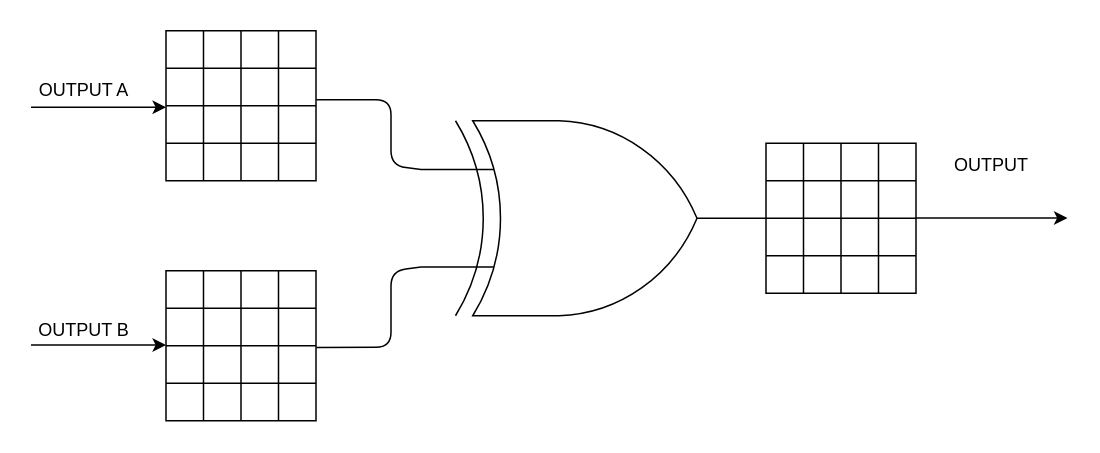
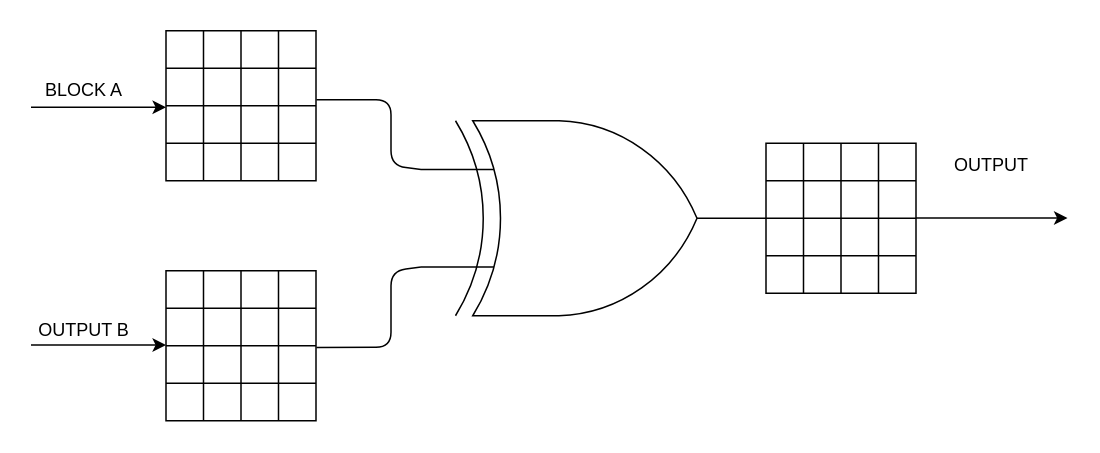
  <mxCell id="0" />
  <mxCell id="1" parent="0" />
  <mxCell id="2" value="" style="shape=table;html=1;whiteSpace=wrap;startSize=0;container=1;collapsible=0;childLayout=tableLayout;" vertex="1" parent="1"><mxGeometry x="110" y="20" width="100" height="100" as="geometry" /></mxCell>
  <mxCell id="3" value="" style="shape=partialRectangle;html=1;whiteSpace=wrap;collapsible=0;dropTarget=0;pointerEvents=0;fillColor=none;top=0;left=0;bottom=0;right=0;points=[[0,0.5],[1,0.5]];portConstraint=eastwest;" vertex="1" parent="2"><mxGeometry width="100" height="25" as="geometry" /></mxCell>
  <mxCell id="4" value="" style="shape=partialRectangle;html=1;whiteSpace=wrap;connectable=0;overflow=hidden;fillColor=none;top=0;left=0;bottom=0;right=0;" vertex="1" parent="3"><mxGeometry width="25" height="25" as="geometry" /></mxCell>
  <mxCell id="5" value="" style="shape=partialRectangle;html=1;whiteSpace=wrap;connectable=0;overflow=hidden;fillColor=none;top=0;left=0;bottom=0;right=0;" vertex="1" parent="3"><mxGeometry x="25" width="25" height="25" as="geometry" /></mxCell>
  <mxCell id="6" value="" style="shape=partialRectangle;html=1;whiteSpace=wrap;connectable=0;overflow=hidden;fillColor=none;top=0;left=0;bottom=0;right=0;" vertex="1" parent="3"><mxGeometry x="50" width="25" height="25" as="geometry" /></mxCell>
  <mxCell id="7" value="" style="shape=partialRectangle;html=1;whiteSpace=wrap;connectable=0;overflow=hidden;fillColor=none;top=0;left=0;bottom=0;right=0;" vertex="1" parent="3"><mxGeometry x="75" width="25" height="25" as="geometry" /></mxCell>
  <mxCell id="8" value="" style="shape=partialRectangle;html=1;whiteSpace=wrap;collapsible=0;dropTarget=0;pointerEvents=0;fillColor=none;top=0;left=0;bottom=0;right=0;points=[[0,0.5],[1,0.5]];portConstraint=eastwest;" vertex="1" parent="2"><mxGeometry y="25" width="100" height="25" as="geometry" /></mxCell>
  <mxCell id="9" value="" style="shape=partialRectangle;html=1;whiteSpace=wrap;connectable=0;overflow=hidden;fillColor=none;top=0;left=0;bottom=0;right=0;" vertex="1" parent="8"><mxGeometry width="25" height="25" as="geometry" /></mxCell>
  <mxCell id="10" value="" style="shape=partialRectangle;html=1;whiteSpace=wrap;connectable=0;overflow=hidden;fillColor=none;top=0;left=0;bottom=0;right=0;" vertex="1" parent="8"><mxGeometry x="25" width="25" height="25" as="geometry" /></mxCell>
  <mxCell id="11" value="" style="shape=partialRectangle;html=1;whiteSpace=wrap;connectable=0;overflow=hidden;fillColor=none;top=0;left=0;bottom=0;right=0;" vertex="1" parent="8"><mxGeometry x="50" width="25" height="25" as="geometry" /></mxCell>
  <mxCell id="12" value="" style="shape=partialRectangle;html=1;whiteSpace=wrap;connectable=0;overflow=hidden;fillColor=none;top=0;left=0;bottom=0;right=0;" vertex="1" parent="8"><mxGeometry x="75" width="25" height="25" as="geometry" /></mxCell>
  <mxCell id="13" value="" style="shape=partialRectangle;html=1;whiteSpace=wrap;collapsible=0;dropTarget=0;pointerEvents=0;fillColor=none;top=0;left=0;bottom=0;right=0;points=[[0,0.5],[1,0.5]];portConstraint=eastwest;" vertex="1" parent="2"><mxGeometry y="50" width="100" height="25" as="geometry" /></mxCell>
  <mxCell id="14" value="" style="shape=partialRectangle;html=1;whiteSpace=wrap;connectable=0;overflow=hidden;fillColor=none;top=0;left=0;bottom=0;right=0;" vertex="1" parent="13"><mxGeometry width="25" height="25" as="geometry" /></mxCell>
  <mxCell id="15" value="" style="shape=partialRectangle;html=1;whiteSpace=wrap;connectable=0;overflow=hidden;fillColor=none;top=0;left=0;bottom=0;right=0;" vertex="1" parent="13"><mxGeometry x="25" width="25" height="25" as="geometry" /></mxCell>
  <mxCell id="16" value="" style="shape=partialRectangle;html=1;whiteSpace=wrap;connectable=0;overflow=hidden;fillColor=none;top=0;left=0;bottom=0;right=0;" vertex="1" parent="13"><mxGeometry x="50" width="25" height="25" as="geometry" /></mxCell>
  <mxCell id="17" value="" style="shape=partialRectangle;html=1;whiteSpace=wrap;connectable=0;overflow=hidden;fillColor=none;top=0;left=0;bottom=0;right=0;" vertex="1" parent="13"><mxGeometry x="75" width="25" height="25" as="geometry" /></mxCell>
  <mxCell id="18" value="" style="shape=partialRectangle;html=1;whiteSpace=wrap;collapsible=0;dropTarget=0;pointerEvents=0;fillColor=none;top=0;left=0;bottom=0;right=0;points=[[0,0.5],[1,0.5]];portConstraint=eastwest;" vertex="1" parent="2"><mxGeometry y="75" width="100" height="25" as="geometry" /></mxCell>
  <mxCell id="19" value="" style="shape=partialRectangle;html=1;whiteSpace=wrap;connectable=0;overflow=hidden;fillColor=none;top=0;left=0;bottom=0;right=0;" vertex="1" parent="18"><mxGeometry width="25" height="25" as="geometry" /></mxCell>
  <mxCell id="20" value="" style="shape=partialRectangle;html=1;whiteSpace=wrap;connectable=0;overflow=hidden;fillColor=none;top=0;left=0;bottom=0;right=0;" vertex="1" parent="18"><mxGeometry x="25" width="25" height="25" as="geometry" /></mxCell>
  <mxCell id="21" value="" style="shape=partialRectangle;html=1;whiteSpace=wrap;connectable=0;overflow=hidden;fillColor=none;top=0;left=0;bottom=0;right=0;" vertex="1" parent="18"><mxGeometry x="50" width="25" height="25" as="geometry" /></mxCell>
  <mxCell id="22" value="" style="shape=partialRectangle;html=1;whiteSpace=wrap;connectable=0;overflow=hidden;fillColor=none;top=0;left=0;bottom=0;right=0;" vertex="1" parent="18"><mxGeometry x="75" width="25" height="25" as="geometry" /></mxCell>
  <mxCell id="23" value="" style="verticalLabelPosition=bottom;shadow=0;dashed=0;align=center;html=1;verticalAlign=top;shape=mxgraph.electrical.logic_gates.logic_gate;operation=xor;" vertex="1" parent="1"><mxGeometry x="280" y="80" width="230" height="130" as="geometry" /></mxCell>
  <mxCell id="24" value="" style="shape=table;html=1;whiteSpace=wrap;startSize=0;container=1;collapsible=0;childLayout=tableLayout;" vertex="1" parent="1"><mxGeometry x="110" y="180" width="100" height="100" as="geometry" /></mxCell>
  <mxCell id="25" value="" style="shape=partialRectangle;html=1;whiteSpace=wrap;collapsible=0;dropTarget=0;pointerEvents=0;fillColor=none;top=0;left=0;bottom=0;right=0;points=[[0,0.5],[1,0.5]];portConstraint=eastwest;" vertex="1" parent="24"><mxGeometry width="100" height="25" as="geometry" /></mxCell>
  <mxCell id="26" value="" style="shape=partialRectangle;html=1;whiteSpace=wrap;connectable=0;overflow=hidden;fillColor=none;top=0;left=0;bottom=0;right=0;" vertex="1" parent="25"><mxGeometry width="25" height="25" as="geometry" /></mxCell>
  <mxCell id="27" value="" style="shape=partialRectangle;html=1;whiteSpace=wrap;connectable=0;overflow=hidden;fillColor=none;top=0;left=0;bottom=0;right=0;" vertex="1" parent="25"><mxGeometry x="25" width="25" height="25" as="geometry" /></mxCell>
  <mxCell id="28" value="" style="shape=partialRectangle;html=1;whiteSpace=wrap;connectable=0;overflow=hidden;fillColor=none;top=0;left=0;bottom=0;right=0;" vertex="1" parent="25"><mxGeometry x="50" width="25" height="25" as="geometry" /></mxCell>
  <mxCell id="29" value="" style="shape=partialRectangle;html=1;whiteSpace=wrap;connectable=0;overflow=hidden;fillColor=none;top=0;left=0;bottom=0;right=0;" vertex="1" parent="25"><mxGeometry x="75" width="25" height="25" as="geometry" /></mxCell>
  <mxCell id="30" value="" style="shape=partialRectangle;html=1;whiteSpace=wrap;collapsible=0;dropTarget=0;pointerEvents=0;fillColor=none;top=0;left=0;bottom=0;right=0;points=[[0,0.5],[1,0.5]];portConstraint=eastwest;" vertex="1" parent="24"><mxGeometry y="25" width="100" height="25" as="geometry" /></mxCell>
  <mxCell id="31" value="" style="shape=partialRectangle;html=1;whiteSpace=wrap;connectable=0;overflow=hidden;fillColor=none;top=0;left=0;bottom=0;right=0;" vertex="1" parent="30"><mxGeometry width="25" height="25" as="geometry" /></mxCell>
  <mxCell id="32" value="" style="shape=partialRectangle;html=1;whiteSpace=wrap;connectable=0;overflow=hidden;fillColor=none;top=0;left=0;bottom=0;right=0;" vertex="1" parent="30"><mxGeometry x="25" width="25" height="25" as="geometry" /></mxCell>
  <mxCell id="33" value="" style="shape=partialRectangle;html=1;whiteSpace=wrap;connectable=0;overflow=hidden;fillColor=none;top=0;left=0;bottom=0;right=0;" vertex="1" parent="30"><mxGeometry x="50" width="25" height="25" as="geometry" /></mxCell>
  <mxCell id="34" value="" style="shape=partialRectangle;html=1;whiteSpace=wrap;connectable=0;overflow=hidden;fillColor=none;top=0;left=0;bottom=0;right=0;" vertex="1" parent="30"><mxGeometry x="75" width="25" height="25" as="geometry" /></mxCell>
  <mxCell id="35" value="" style="shape=partialRectangle;html=1;whiteSpace=wrap;collapsible=0;dropTarget=0;pointerEvents=0;fillColor=none;top=0;left=0;bottom=0;right=0;points=[[0,0.5],[1,0.5]];portConstraint=eastwest;" vertex="1" parent="24"><mxGeometry y="50" width="100" height="25" as="geometry" /></mxCell>
  <mxCell id="36" value="" style="shape=partialRectangle;html=1;whiteSpace=wrap;connectable=0;overflow=hidden;fillColor=none;top=0;left=0;bottom=0;right=0;" vertex="1" parent="35"><mxGeometry width="25" height="25" as="geometry" /></mxCell>
  <mxCell id="37" value="" style="shape=partialRectangle;html=1;whiteSpace=wrap;connectable=0;overflow=hidden;fillColor=none;top=0;left=0;bottom=0;right=0;" vertex="1" parent="35"><mxGeometry x="25" width="25" height="25" as="geometry" /></mxCell>
  <mxCell id="38" value="" style="shape=partialRectangle;html=1;whiteSpace=wrap;connectable=0;overflow=hidden;fillColor=none;top=0;left=0;bottom=0;right=0;" vertex="1" parent="35"><mxGeometry x="50" width="25" height="25" as="geometry" /></mxCell>
  <mxCell id="39" value="" style="shape=partialRectangle;html=1;whiteSpace=wrap;connectable=0;overflow=hidden;fillColor=none;top=0;left=0;bottom=0;right=0;" vertex="1" parent="35"><mxGeometry x="75" width="25" height="25" as="geometry" /></mxCell>
  <mxCell id="40" value="" style="shape=partialRectangle;html=1;whiteSpace=wrap;collapsible=0;dropTarget=0;pointerEvents=0;fillColor=none;top=0;left=0;bottom=0;right=0;points=[[0,0.5],[1,0.5]];portConstraint=eastwest;" vertex="1" parent="24"><mxGeometry y="75" width="100" height="25" as="geometry" /></mxCell>
  <mxCell id="41" value="" style="shape=partialRectangle;html=1;whiteSpace=wrap;connectable=0;overflow=hidden;fillColor=none;top=0;left=0;bottom=0;right=0;" vertex="1" parent="40"><mxGeometry width="25" height="25" as="geometry" /></mxCell>
  <mxCell id="42" value="" style="shape=partialRectangle;html=1;whiteSpace=wrap;connectable=0;overflow=hidden;fillColor=none;top=0;left=0;bottom=0;right=0;" vertex="1" parent="40"><mxGeometry x="25" width="25" height="25" as="geometry" /></mxCell>
  <mxCell id="43" value="" style="shape=partialRectangle;html=1;whiteSpace=wrap;connectable=0;overflow=hidden;fillColor=none;top=0;left=0;bottom=0;right=0;" vertex="1" parent="40"><mxGeometry x="50" width="25" height="25" as="geometry" /></mxCell>
  <mxCell id="44" value="" style="shape=partialRectangle;html=1;whiteSpace=wrap;connectable=0;overflow=hidden;fillColor=none;top=0;left=0;bottom=0;right=0;" vertex="1" parent="40"><mxGeometry x="75" width="25" height="25" as="geometry" /></mxCell>
  <mxCell id="45" value="" style="endArrow=classic;html=1;entryX=0;entryY=1.04;entryDx=0;entryDy=0;entryPerimeter=0;" edge="1" parent="1" target="8"><mxGeometry width="50" height="50" relative="1" as="geometry"><mxPoint x="20" y="71" as="sourcePoint" /><mxPoint x="330" y="120" as="targetPoint" /></mxGeometry></mxCell>
  <mxCell id="46" value="" style="endArrow=classic;html=1;entryX=0;entryY=1.04;entryDx=0;entryDy=0;entryPerimeter=0;" edge="1" parent="1"><mxGeometry width="50" height="50" relative="1" as="geometry"><mxPoint x="20" y="229.5" as="sourcePoint" /><mxPoint x="110" y="229.5" as="targetPoint" /></mxGeometry></mxCell>
  <mxCell id="47" value="" style="endArrow=none;html=1;entryX=0;entryY=0.25;entryDx=0;entryDy=0;entryPerimeter=0;exitX=1.003;exitY=0.84;exitDx=0;exitDy=0;exitPerimeter=0;" edge="1" parent="1" source="8" target="23"><mxGeometry width="50" height="50" relative="1" as="geometry"><mxPoint x="280" y="170" as="sourcePoint" /><mxPoint x="330" y="120" as="targetPoint" /><Array as="points"><mxPoint x="260" y="66" /><mxPoint x="260" y="110" /></Array></mxGeometry></mxCell>
  <mxCell id="48" value="" style="endArrow=none;html=1;entryX=0;entryY=0.75;entryDx=0;entryDy=0;entryPerimeter=0;exitX=1.003;exitY=0.048;exitDx=0;exitDy=0;exitPerimeter=0;" edge="1" parent="1" source="35" target="23"><mxGeometry width="50" height="50" relative="1" as="geometry"><mxPoint x="230" y="210" as="sourcePoint" /><mxPoint x="280" y="160" as="targetPoint" /><Array as="points"><mxPoint x="260" y="231" /><mxPoint x="260" y="180" /></Array></mxGeometry></mxCell>
  <mxCell id="49" value="" style="shape=table;html=1;whiteSpace=wrap;startSize=0;container=1;collapsible=0;childLayout=tableLayout;" vertex="1" parent="1"><mxGeometry x="510" y="95" width="100" height="100" as="geometry" /></mxCell>
  <mxCell id="50" value="" style="shape=partialRectangle;html=1;whiteSpace=wrap;collapsible=0;dropTarget=0;pointerEvents=0;fillColor=none;top=0;left=0;bottom=0;right=0;points=[[0,0.5],[1,0.5]];portConstraint=eastwest;" vertex="1" parent="49"><mxGeometry width="100" height="25" as="geometry" /></mxCell>
  <mxCell id="51" value="" style="shape=partialRectangle;html=1;whiteSpace=wrap;connectable=0;overflow=hidden;fillColor=none;top=0;left=0;bottom=0;right=0;" vertex="1" parent="50"><mxGeometry width="25" height="25" as="geometry" /></mxCell>
  <mxCell id="52" value="" style="shape=partialRectangle;html=1;whiteSpace=wrap;connectable=0;overflow=hidden;fillColor=none;top=0;left=0;bottom=0;right=0;" vertex="1" parent="50"><mxGeometry x="25" width="25" height="25" as="geometry" /></mxCell>
  <mxCell id="53" value="" style="shape=partialRectangle;html=1;whiteSpace=wrap;connectable=0;overflow=hidden;fillColor=none;top=0;left=0;bottom=0;right=0;" vertex="1" parent="50"><mxGeometry x="50" width="25" height="25" as="geometry" /></mxCell>
  <mxCell id="54" value="" style="shape=partialRectangle;html=1;whiteSpace=wrap;connectable=0;overflow=hidden;fillColor=none;top=0;left=0;bottom=0;right=0;" vertex="1" parent="50"><mxGeometry x="75" width="25" height="25" as="geometry" /></mxCell>
  <mxCell id="55" value="" style="shape=partialRectangle;html=1;whiteSpace=wrap;collapsible=0;dropTarget=0;pointerEvents=0;fillColor=none;top=0;left=0;bottom=0;right=0;points=[[0,0.5],[1,0.5]];portConstraint=eastwest;" vertex="1" parent="49"><mxGeometry y="25" width="100" height="25" as="geometry" /></mxCell>
  <mxCell id="56" value="" style="shape=partialRectangle;html=1;whiteSpace=wrap;connectable=0;overflow=hidden;fillColor=none;top=0;left=0;bottom=0;right=0;" vertex="1" parent="55"><mxGeometry width="25" height="25" as="geometry" /></mxCell>
  <mxCell id="57" value="" style="shape=partialRectangle;html=1;whiteSpace=wrap;connectable=0;overflow=hidden;fillColor=none;top=0;left=0;bottom=0;right=0;" vertex="1" parent="55"><mxGeometry x="25" width="25" height="25" as="geometry" /></mxCell>
  <mxCell id="58" value="" style="shape=partialRectangle;html=1;whiteSpace=wrap;connectable=0;overflow=hidden;fillColor=none;top=0;left=0;bottom=0;right=0;" vertex="1" parent="55"><mxGeometry x="50" width="25" height="25" as="geometry" /></mxCell>
  <mxCell id="59" value="" style="shape=partialRectangle;html=1;whiteSpace=wrap;connectable=0;overflow=hidden;fillColor=none;top=0;left=0;bottom=0;right=0;" vertex="1" parent="55"><mxGeometry x="75" width="25" height="25" as="geometry" /></mxCell>
  <mxCell id="60" value="" style="shape=partialRectangle;html=1;whiteSpace=wrap;collapsible=0;dropTarget=0;pointerEvents=0;fillColor=none;top=0;left=0;bottom=0;right=0;points=[[0,0.5],[1,0.5]];portConstraint=eastwest;" vertex="1" parent="49"><mxGeometry y="50" width="100" height="25" as="geometry" /></mxCell>
  <mxCell id="61" value="" style="shape=partialRectangle;html=1;whiteSpace=wrap;connectable=0;overflow=hidden;fillColor=none;top=0;left=0;bottom=0;right=0;" vertex="1" parent="60"><mxGeometry width="25" height="25" as="geometry" /></mxCell>
  <mxCell id="62" value="" style="shape=partialRectangle;html=1;whiteSpace=wrap;connectable=0;overflow=hidden;fillColor=none;top=0;left=0;bottom=0;right=0;" vertex="1" parent="60"><mxGeometry x="25" width="25" height="25" as="geometry" /></mxCell>
  <mxCell id="63" value="" style="shape=partialRectangle;html=1;whiteSpace=wrap;connectable=0;overflow=hidden;fillColor=none;top=0;left=0;bottom=0;right=0;" vertex="1" parent="60"><mxGeometry x="50" width="25" height="25" as="geometry" /></mxCell>
  <mxCell id="64" value="" style="shape=partialRectangle;html=1;whiteSpace=wrap;connectable=0;overflow=hidden;fillColor=none;top=0;left=0;bottom=0;right=0;" vertex="1" parent="60"><mxGeometry x="75" width="25" height="25" as="geometry" /></mxCell>
  <mxCell id="65" value="" style="shape=partialRectangle;html=1;whiteSpace=wrap;collapsible=0;dropTarget=0;pointerEvents=0;fillColor=none;top=0;left=0;bottom=0;right=0;points=[[0,0.5],[1,0.5]];portConstraint=eastwest;" vertex="1" parent="49"><mxGeometry y="75" width="100" height="25" as="geometry" /></mxCell>
  <mxCell id="66" value="" style="shape=partialRectangle;html=1;whiteSpace=wrap;connectable=0;overflow=hidden;fillColor=none;top=0;left=0;bottom=0;right=0;" vertex="1" parent="65"><mxGeometry width="25" height="25" as="geometry" /></mxCell>
  <mxCell id="67" value="" style="shape=partialRectangle;html=1;whiteSpace=wrap;connectable=0;overflow=hidden;fillColor=none;top=0;left=0;bottom=0;right=0;" vertex="1" parent="65"><mxGeometry x="25" width="25" height="25" as="geometry" /></mxCell>
  <mxCell id="68" value="" style="shape=partialRectangle;html=1;whiteSpace=wrap;connectable=0;overflow=hidden;fillColor=none;top=0;left=0;bottom=0;right=0;" vertex="1" parent="65"><mxGeometry x="50" width="25" height="25" as="geometry" /></mxCell>
  <mxCell id="69" value="" style="shape=partialRectangle;html=1;whiteSpace=wrap;connectable=0;overflow=hidden;fillColor=none;top=0;left=0;bottom=0;right=0;" vertex="1" parent="65"><mxGeometry x="75" width="25" height="25" as="geometry" /></mxCell>
  <mxCell id="70" value="" style="endArrow=classic;html=1;" edge="1" parent="1"><mxGeometry width="50" height="50" relative="1" as="geometry"><mxPoint x="610" y="144.83" as="sourcePoint" /><mxPoint x="711" y="144.83" as="targetPoint" /></mxGeometry></mxCell>
- <mxCell id="71" value="OUTPUT A" style="text;html=1;align=center;verticalAlign=middle;resizable=0;points=[];autosize=1;" vertex="1" parent="1"><mxGeometry x="20" y="50" width="70" height="20" as="geometry" /></mxCell>
+ <mxCell id="71" value="BLOCK A" style="text;html=1;align=center;verticalAlign=middle;resizable=0;points=[];autosize=1;" vertex="1" parent="1"><mxGeometry x="20" y="50" width="70" height="20" as="geometry" /></mxCell>
  <mxCell id="72" value="OUTPUT B" style="text;html=1;align=center;verticalAlign=middle;resizable=0;points=[];autosize=1;" vertex="1" parent="1"><mxGeometry x="20" y="210" width="70" height="20" as="geometry" /></mxCell>
  <mxCell id="73" value="OUTPUT" style="text;html=1;align=center;verticalAlign=middle;resizable=0;points=[];autosize=1;" vertex="1" parent="1"><mxGeometry x="630" y="100" width="60" height="20" as="geometry" /></mxCell>
